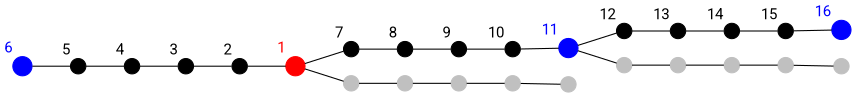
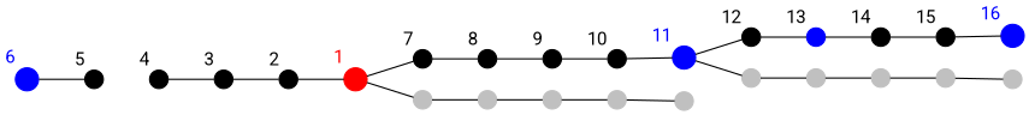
  digraph {
    forcelabels=true
    rankdir=LR
    fontname=Roboto
    node [color=Black fontcolor=Black shape=point fontname=Roboto]
    edge [arrowhead=none splines=false fontname=Roboto]
    N0 [color=Red fontcolor=Red width=0.25 xlabel=1]
    s2_1 [width=0.2 xlabel=7]
    s5_1 [color=gray width=0.2]
    s1_4 [width=0.2 xlabel=2]
    s1_3 [width=0.2 xlabel=3]
    s1_2 [width=0.2 xlabel=4]
    s1_1 [width=0.2 xlabel=5]
    N1 [color=Blue fontcolor=Blue width=0.25 xlabel=6]
    s2_2 [width=0.2 xlabel=8]
    s2_3 [width=0.2 xlabel=9]
    s2_4 [width=0.2 xlabel=10]
    N2 [color=Blue fontcolor=Blue width=0.25 xlabel=11]
    s3_1 [width=0.2 xlabel=12]
    s4_1 [color=gray width=0.2]
-   s3_2 [width=0.2 xlabel=13]
+   s3_2 [color=Blue width=0.2 xlabel=13]
    s3_3 [width=0.2 xlabel=14]
    s3_4 [width=0.2 xlabel=15]
    N3 [color=Blue fontcolor=Blue width=0.25 xlabel=16]
    s4_2 [color=gray width=0.2]
    s4_3 [color=gray width=0.2]
    s4_4 [color=gray width=0.2]
    N4 [color=gray width=0.2]
    s5_2 [color=gray width=0.2]
    s5_3 [color=gray width=0.2]
    s5_4 [color=gray width=0.2]
    N5 [color=gray width=0.2]
    N0 -> s2_1
    N0 -> s5_1
    s2_1 -> s2_2
    s5_1 -> s5_2
    s1_4 -> N0
    s1_3 -> s1_4
    s1_2 -> s1_3
-   s1_1 -> s1_2
    N1 -> s1_1
    s2_2 -> s2_3
    s2_3 -> s2_4
    s2_4 -> N2
    N2 -> s3_1
    N2 -> s4_1
    s3_1 -> s3_2
    s4_1 -> s4_2
    s3_2 -> s3_3
    s3_3 -> s3_4
    s3_4 -> N3
    s4_2 -> s4_3
    s4_3 -> s4_4
    s4_4 -> N4
    s5_2 -> s5_3
    s5_3 -> s5_4
    s5_4 -> N5
  }
